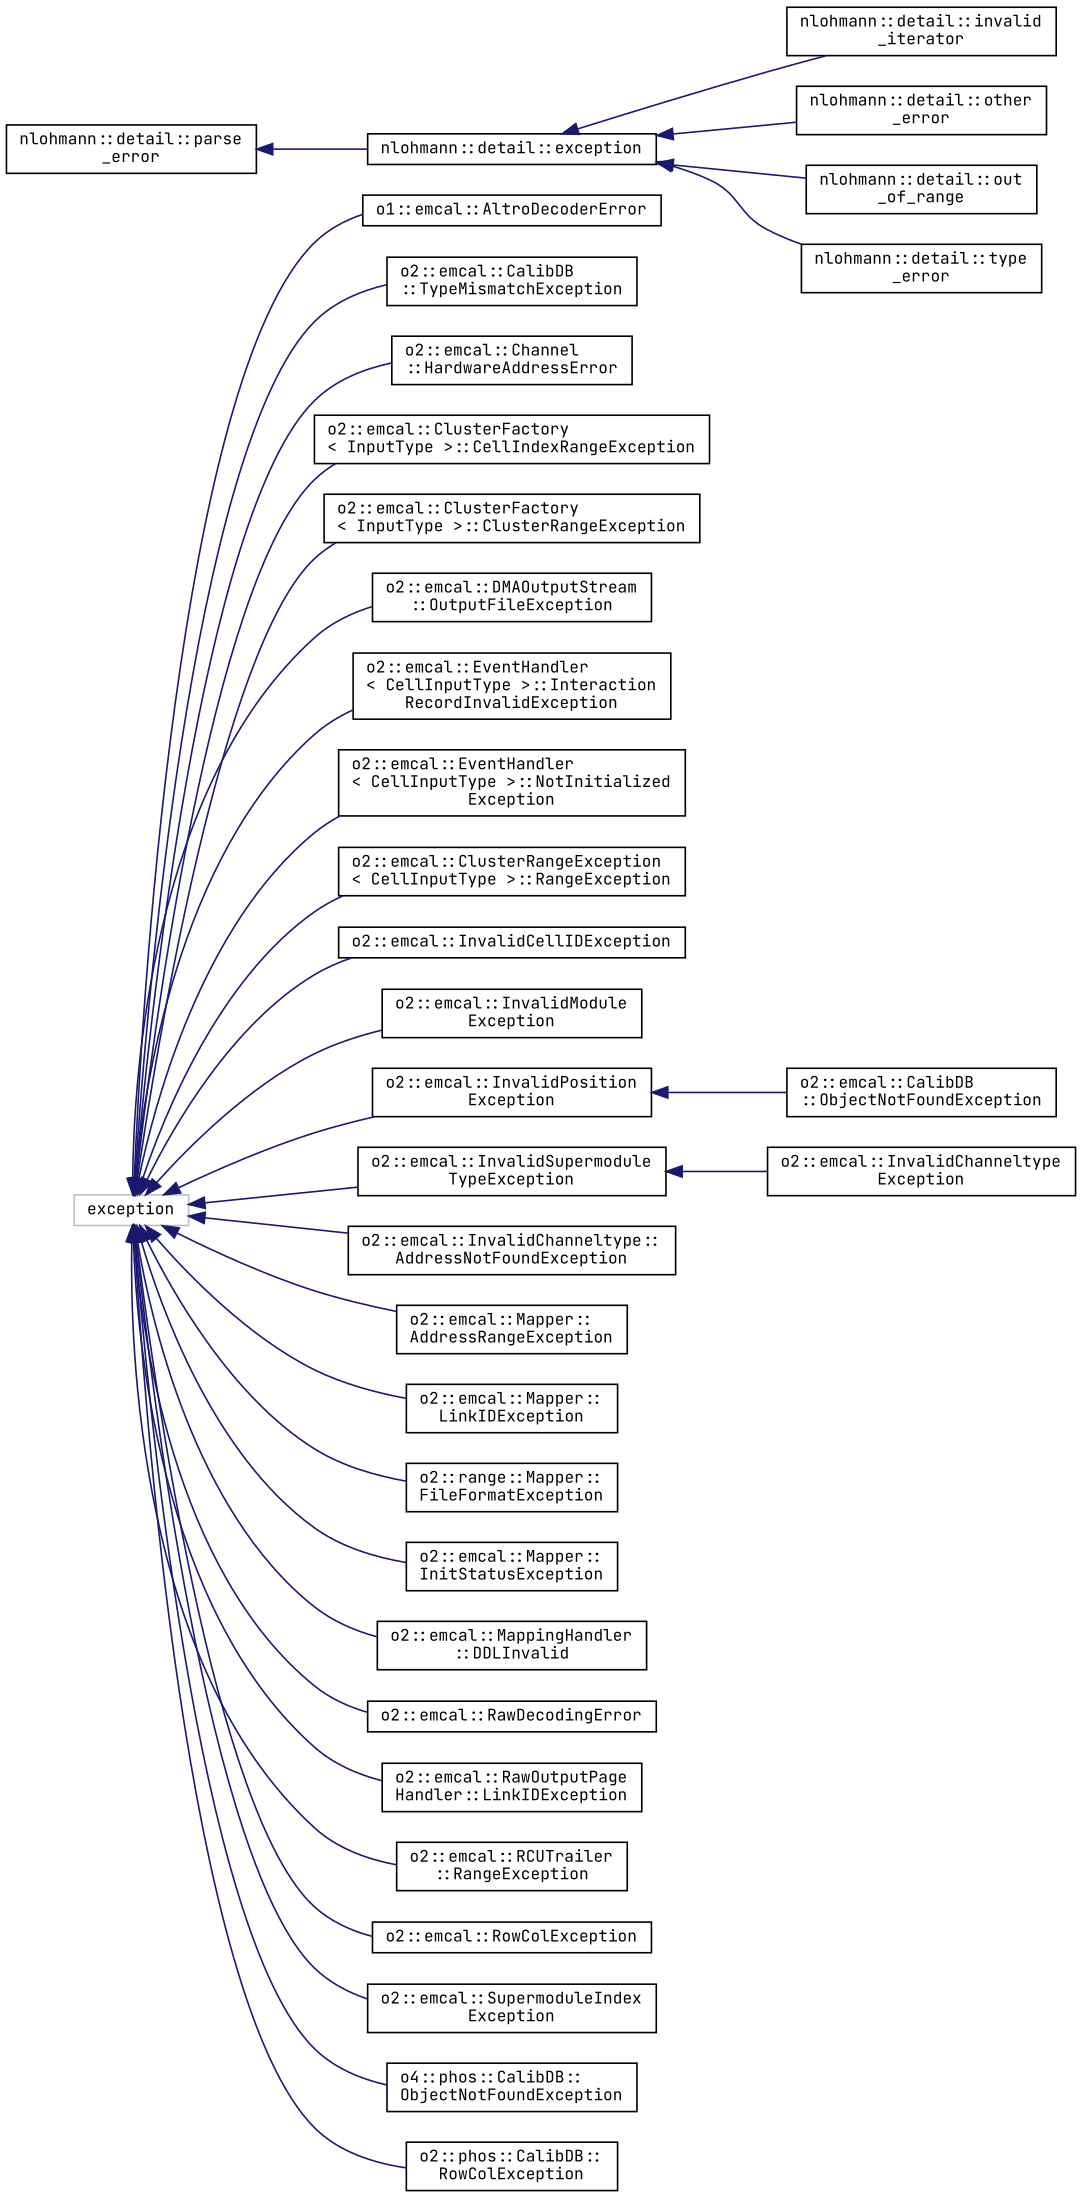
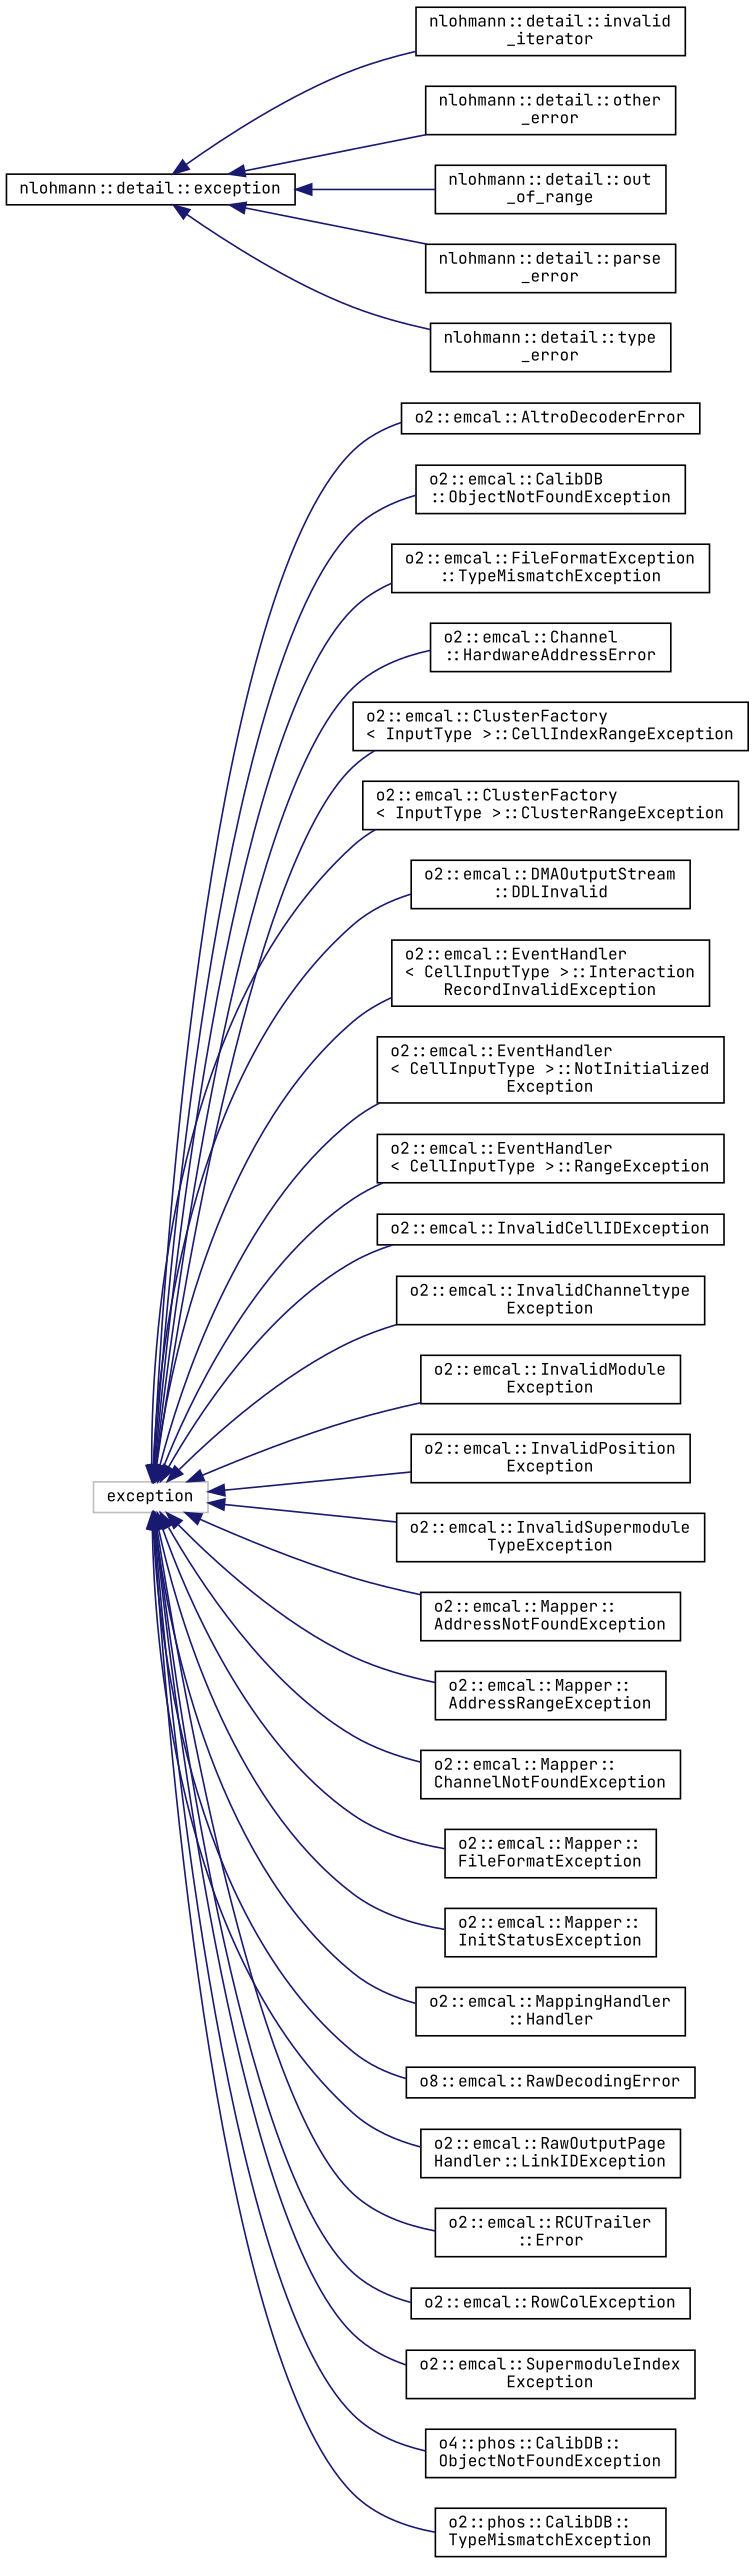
  digraph {
    fontname="JetBrains Mono"
    rankdir=LR
    node [color=black fontname="JetBrains Mono" fontsize=10 shape=record]
    edge [color=midnightblue dir=back fontname="JetBrains Mono" fontsize=10 labelfontname=Helvetica labelfontsize=10 style=solid]
    n1 [color=grey75 height=0.2 label=exception width=0.4]
-   n2 [height=0.2 label="o1::emcal::AltroDecoderError" width=0.4]
+   n2 [height=0.2 label="o2::emcal::AltroDecoderError" width=0.4]
    n3 [height=0.2 label="o2::emcal::CalibDB\l::ObjectNotFoundException" width=0.4]
-   n4 [height=0.2 label="o2::emcal::CalibDB\l::TypeMismatchException" width=0.4]
+   n4 [height=0.2 label="o2::emcal::FileFormatException\l::TypeMismatchException" width=0.4]
    n5 [height=0.2 label="o2::emcal::Channel\l::HardwareAddressError" width=0.4]
    n6 [height=0.2 label="o2::emcal::ClusterFactory\l\< InputType \>::CellIndexRangeException" width=0.4]
    n7 [height=0.2 label="o2::emcal::ClusterFactory\l\< InputType \>::ClusterRangeException" width=0.4]
-   n8 [height=0.2 label="o2::emcal::DMAOutputStream\l::OutputFileException" width=0.4]
+   n8 [height=0.2 label="o2::emcal::DMAOutputStream\l::DDLInvalid" width=0.4]
    n9 [height=0.2 label="o2::emcal::EventHandler\l\< CellInputType \>::Interaction\lRecordInvalidException" width=0.4]
    n10 [height=0.2 label="o2::emcal::EventHandler\l\< CellInputType \>::NotInitialized\lException" width=0.4]
-   n11 [height=0.2 label="o2::emcal::ClusterRangeException\l\< CellInputType \>::RangeException" width=0.4]
+   n11 [height=0.2 label="o2::emcal::EventHandler\l\< CellInputType \>::RangeException" width=0.4]
    n12 [height=0.2 label="o2::emcal::InvalidCellIDException" width=0.4]
    n13 [height=0.2 label="o2::emcal::InvalidChanneltype\lException" width=0.4]
    n14 [height=0.2 label="o2::emcal::InvalidModule\lException" width=0.4]
    n15 [height=0.2 label="o2::emcal::InvalidPosition\lException" width=0.4]
    n16 [height=0.2 label="o2::emcal::InvalidSupermodule\lTypeException" width=0.4]
-   n17 [height=0.2 label="o2::emcal::InvalidChanneltype::\lAddressNotFoundException" width=0.4]
+   n17 [height=0.2 label="o2::emcal::Mapper::\lAddressNotFoundException" width=0.4]
    n18 [height=0.2 label="o2::emcal::Mapper::\lAddressRangeException" width=0.4]
-   n19 [height=0.2 label="o2::emcal::Mapper::\lLinkIDException" width=0.4]
-   n20 [height=0.2 label="o2::range::Mapper::\lFileFormatException" width=0.4]
+   n19 [height=0.2 label="o2::emcal::Mapper::\lChannelNotFoundException" width=0.4]
+   n20 [height=0.2 label="o2::emcal::Mapper::\lFileFormatException" width=0.4]
    n21 [height=0.2 label="o2::emcal::Mapper::\lInitStatusException" width=0.4]
-   n22 [height=0.2 label="o2::emcal::MappingHandler\l::DDLInvalid" width=0.4]
-   n23 [height=0.2 label="o2::emcal::RawDecodingError" width=0.4]
+   n22 [height=0.2 label="o2::emcal::MappingHandler\l::Handler" width=0.4]
+   n23 [height=0.2 label="o8::emcal::RawDecodingError" width=0.4]
    n24 [height=0.2 label="o2::emcal::RawOutputPage\lHandler::LinkIDException" width=0.4]
-   n25 [height=0.2 label="o2::emcal::RCUTrailer\l::RangeException" width=0.4]
+   n25 [height=0.2 label="o2::emcal::RCUTrailer\l::Error" width=0.4]
    n26 [height=0.2 label="o2::emcal::RowColException" width=0.4]
    n27 [height=0.2 label="o2::emcal::SupermoduleIndex\lException" width=0.4]
    n28 [height=0.2 label="o4::phos::CalibDB::\lObjectNotFoundException" width=0.4]
-   n29 [height=0.2 label="o2::phos::CalibDB::\lRowColException" width=0.4]
+   n29 [height=0.2 label="o2::phos::CalibDB::\lTypeMismatchException" width=0.4]
    n30 [height=0.2 label="nlohmann::detail::exception" width=0.4]
    n31 [height=0.2 label="nlohmann::detail::invalid\l_iterator" width=0.4]
    n32 [height=0.2 label="nlohmann::detail::other\l_error" width=0.4]
    n33 [height=0.2 label="nlohmann::detail::out\l_of_range" width=0.4]
    n34 [height=0.2 label="nlohmann::detail::parse\l_error" width=0.4]
    n35 [height=0.2 label="nlohmann::detail::type\l_error" width=0.4]
    n1 -> n2
-   n15 -> n3
+   n1 -> n3
    n1 -> n4
    n1 -> n5
    n1 -> n6
    n1 -> n7
    n1 -> n8
    n1 -> n9
    n1 -> n10
    n1 -> n11
    n1 -> n12
-   n16 -> n13
+   n1 -> n13
    n1 -> n14
    n1 -> n15
    n1 -> n16
    n1 -> n17
    n1 -> n18
    n1 -> n19
    n1 -> n20
    n1 -> n21
    n1 -> n22
    n1 -> n23
    n1 -> n24
    n1 -> n25
    n1 -> n26
    n1 -> n27
    n1 -> n28
    n1 -> n29
    n30 -> n31
    n30 -> n32
    n30 -> n33
-   n34 -> n30
+   n30 -> n34
    n30 -> n35
  }
